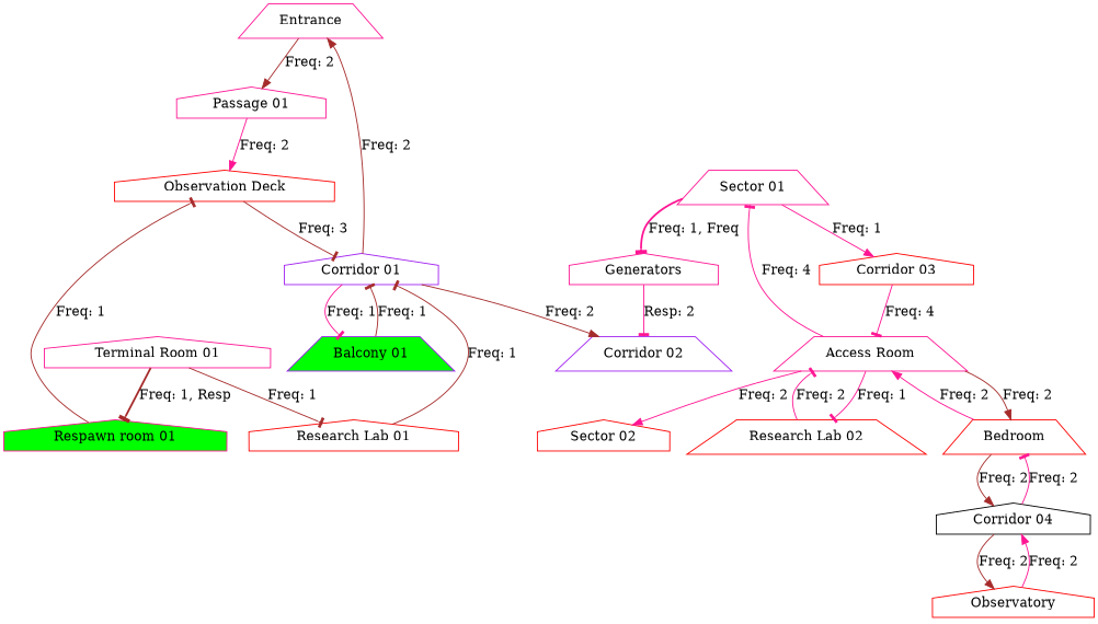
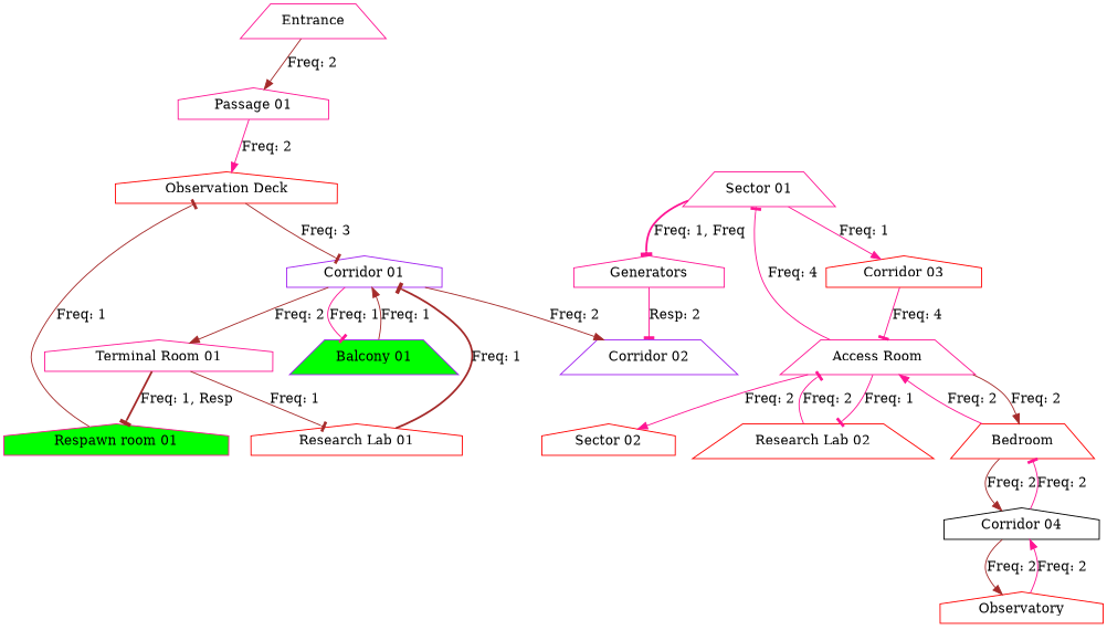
  digraph {
    node [color=deeppink shape=house]
    edge [arrowhead=tee color=deeppink constraint=true]
    n1 [label=Entrance shape=trapezium]
    n2 [label="Passage 01"]
    n3 [color=red label="Observation Deck"]
    n4 [color=purple label="Corridor 01"]
    n5 [label="Terminal Room 01"]
    n6 [color=purple label="Corridor 02" shape=trapezium]
    n7 [color=purple fillcolor=green label="Balcony 01" shape=trapezium style=filled]
    n8 [color=red label="Research Lab 01"]
    n9 [fillcolor=green label="Respawn room 01" style=filled]
    n10 [label="Sector 01" shape=trapezium]
    n11 [label=Generators]
    n12 [color=red label="Corridor 03"]
    n13 [label="Access Room" shape=trapezium]
    n14 [color=red label="Research Lab 02" shape=trapezium]
    n15 [color=red label=Bedroom shape=trapezium]
    n16 [color=red label="Sector 02"]
    n17 [color=black label="Corridor 04"]
    n18 [color=red label=Observatory]
    n1 -> n2 [arrowhead=normal color=brown label="Freq: 2"]
    n2 -> n3 [arrowhead=normal label="Freq: 2"]
    n3 -> n4 [color=brown label="Freq: 3"]
-   n4 -> n1 [arrowhead=normal color=brown label="Freq: 2"]
+   n4 -> n5 [arrowhead=normal color=brown label="Freq: 2"]
    n4 -> n6 [arrowhead=normal color=brown label="Freq: 2"]
    n4 -> n7 [label="Freq: 1"]
    n5 -> n8 [color=brown label="Freq: 1"]
    n5 -> n9 [color=brown label="Freq: 1, Resp" style=bold]
-   n7 -> n4 [color=brown label="Freq: 1"]
-   n8 -> n4 [color=brown label="Freq: 1"]
+   n7 -> n4 [arrowhead=normal color=brown label="Freq: 1"]
+   n8 -> n4 [color=brown label="Freq: 1" style=bold]
    n9 -> n3 [color=brown label="Freq: 1"]
    n10 -> n11 [label="Freq: 1, Freq" style=bold]
    n10 -> n12 [arrowhead=normal label="Freq: 1"]
    n11 -> n6 [label="Resp: 2"]
    n12 -> n13 [label="Freq: 4"]
    n13 -> n10 [label="Freq: 4"]
    n13 -> n14 [label="Freq: 1"]
    n13 -> n15 [arrowhead=normal color=brown label="Freq: 2"]
    n13 -> n16 [arrowhead=normal label="Freq: 2"]
    n14 -> n13 [label="Freq: 2"]
    n15 -> n13 [arrowhead=normal label="Freq: 2"]
    n15 -> n17 [arrowhead=normal color=brown label="Freq: 2"]
    n17 -> n15 [label="Freq: 2"]
    n17 -> n18 [arrowhead=normal color=brown label="Freq: 2"]
    n18 -> n17 [arrowhead=normal label="Freq: 2"]
  }
